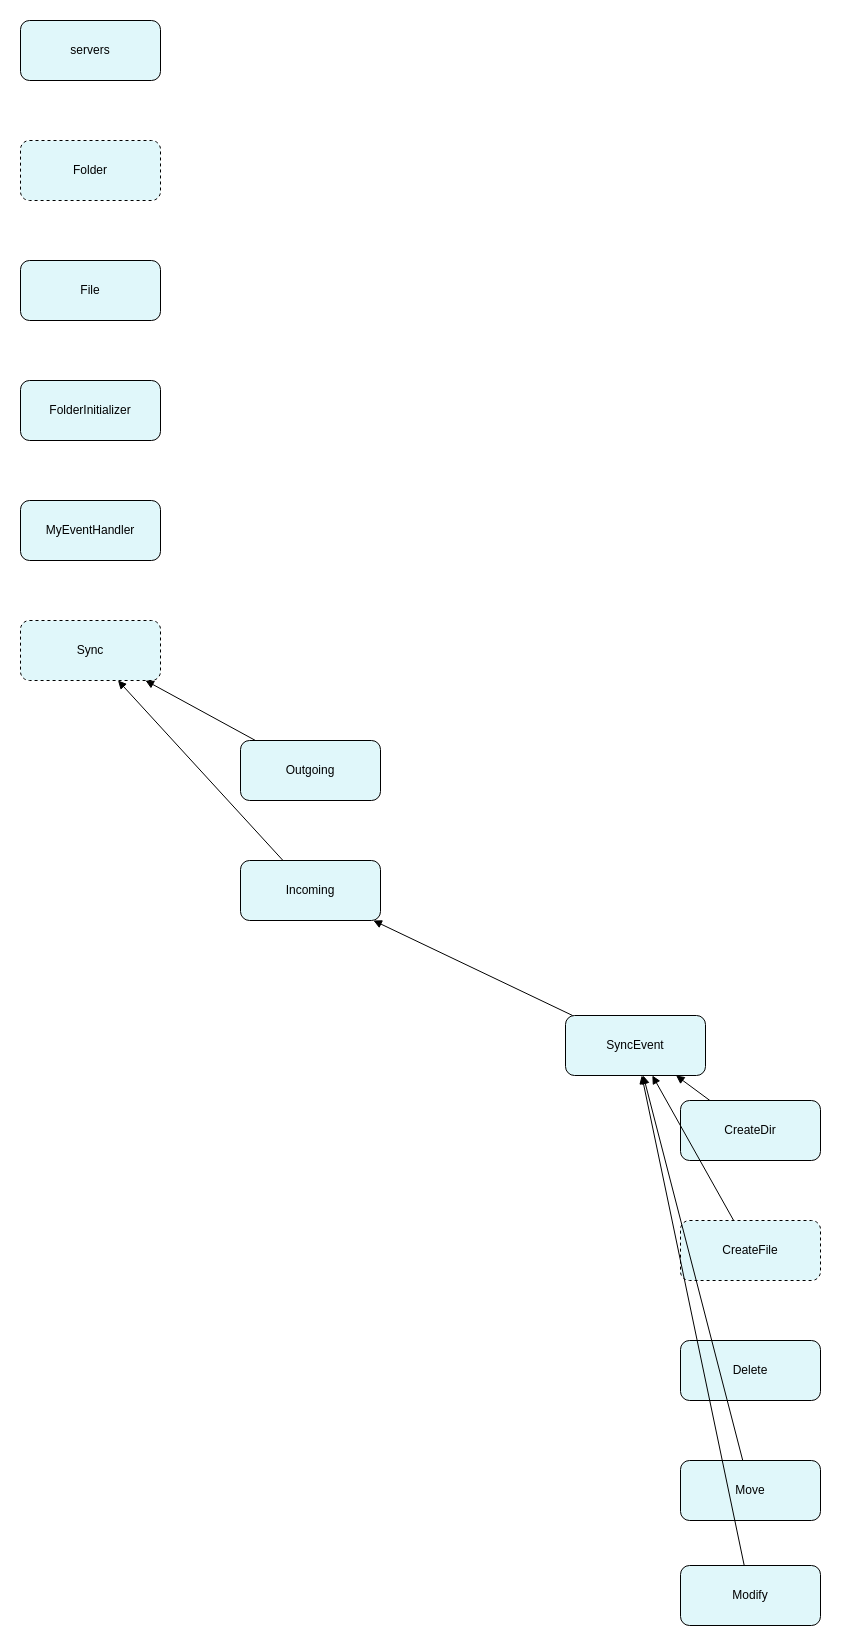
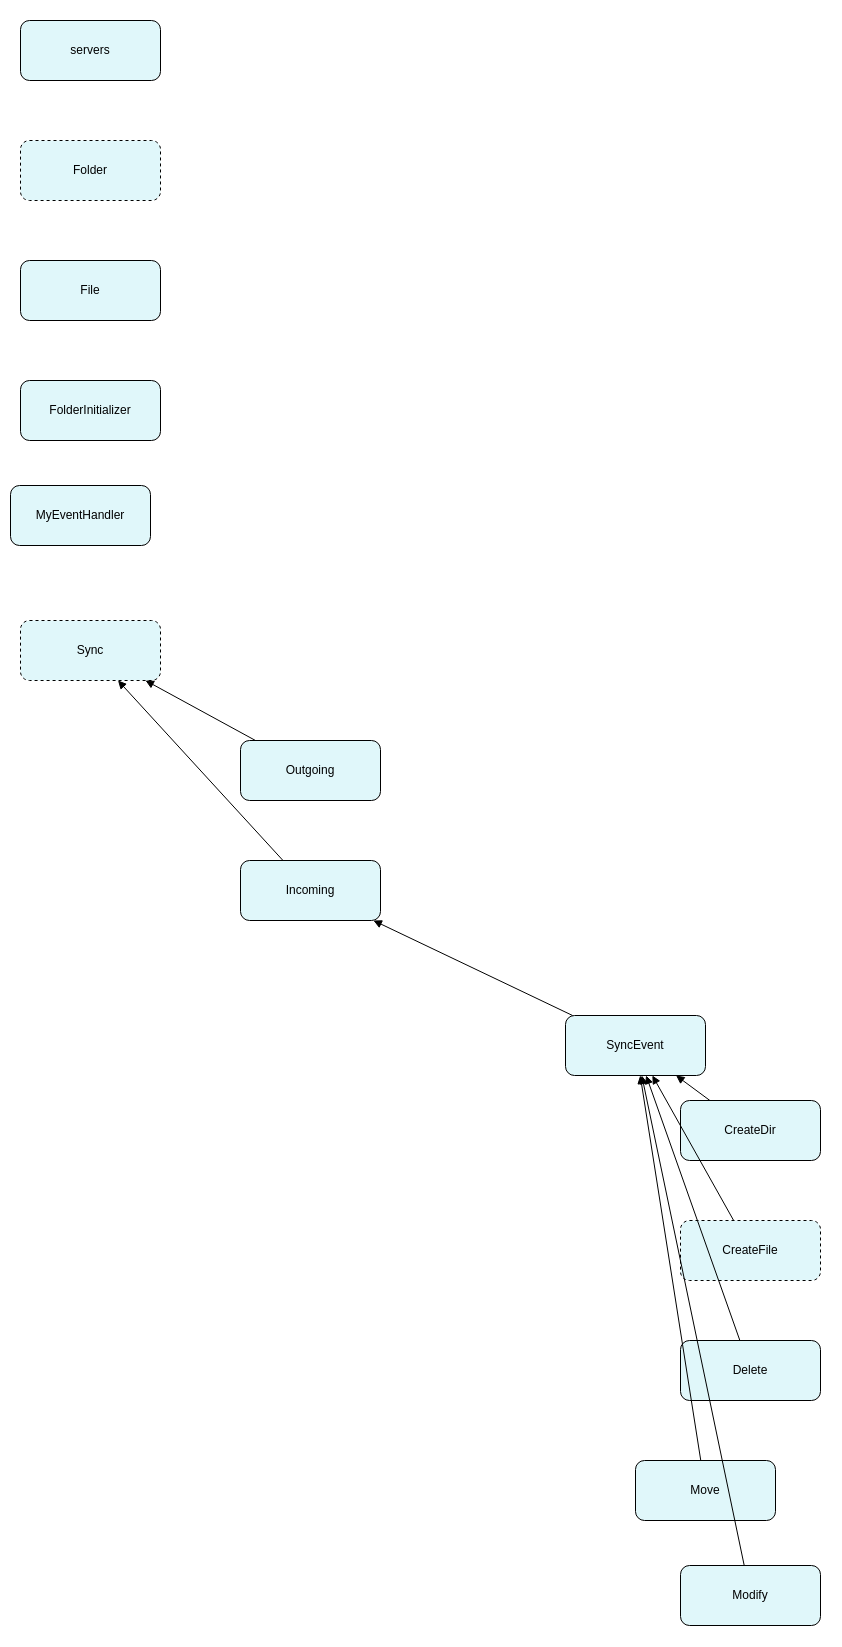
  <mxCell id="0" />
  <mxCell id="1" parent="0" />
  <mxCell id="2" value="servers" style="rounded=1;whiteSpace=wrap;html=1;fillColor=#e0f7fa;" vertex="1" parent="1"><mxGeometry x="20" y="20" width="140" height="60" as="geometry" /></mxCell>
  <mxCell id="3" value="Folder" style="rounded=1;whiteSpace=wrap;html=1;fillColor=#e0f7fa;dashed=1;" vertex="1" parent="1"><mxGeometry x="20" y="140" width="140" height="60" as="geometry" /></mxCell>
  <mxCell id="4" value="File" style="rounded=1;whiteSpace=wrap;html=1;fillColor=#e0f7fa;" vertex="1" parent="1"><mxGeometry x="20" y="260" width="140" height="60" as="geometry" /></mxCell>
  <mxCell id="5" value="FolderInitializer" style="rounded=1;whiteSpace=wrap;html=1;fillColor=#e0f7fa;" vertex="1" parent="1"><mxGeometry x="20" y="380" width="140" height="60" as="geometry" /></mxCell>
- <mxCell id="6" value="MyEventHandler" style="rounded=1;whiteSpace=wrap;html=1;fillColor=#e0f7fa;" vertex="1" parent="1"><mxGeometry x="20" y="500" width="140" height="60" as="geometry" /></mxCell>
+ <mxCell id="6" value="MyEventHandler" style="rounded=1;whiteSpace=wrap;html=1;fillColor=#e0f7fa;" vertex="1" parent="1"><mxGeometry x="10" y="485" width="140" height="60" as="geometry" /></mxCell>
  <mxCell id="7" value="Sync" style="rounded=1;whiteSpace=wrap;html=1;fillColor=#e0f7fa;dashed=1;" vertex="1" parent="1"><mxGeometry x="20" y="620" width="140" height="60" as="geometry" /></mxCell>
  <mxCell id="8" value="Outgoing" style="rounded=1;whiteSpace=wrap;html=1;fillColor=#e0f7fa;" vertex="1" parent="1"><mxGeometry x="240" y="740" width="140" height="60" as="geometry" /></mxCell>
  <mxCell id="9" value="Incoming" style="rounded=1;whiteSpace=wrap;html=1;fillColor=#e0f7fa;" vertex="1" parent="1"><mxGeometry x="240" y="860" width="140" height="60" as="geometry" /></mxCell>
  <mxCell id="10" value="SyncEvent" style="rounded=1;whiteSpace=wrap;html=1;fillColor=#e0f7fa;" vertex="1" parent="1"><mxGeometry x="565" y="1015" width="140" height="60" as="geometry" /></mxCell>
  <mxCell id="11" value="CreateDir" style="rounded=1;whiteSpace=wrap;html=1;fillColor=#e0f7fa;" vertex="1" parent="1"><mxGeometry x="680" y="1100" width="140" height="60" as="geometry" /></mxCell>
  <mxCell id="12" value="CreateFile" style="rounded=1;whiteSpace=wrap;html=1;fillColor=#e0f7fa;dashed=1;" vertex="1" parent="1"><mxGeometry x="680" y="1220" width="140" height="60" as="geometry" /></mxCell>
  <mxCell id="13" value="Delete" style="rounded=1;whiteSpace=wrap;html=1;fillColor=#e0f7fa;" vertex="1" parent="1"><mxGeometry x="680" y="1340" width="140" height="60" as="geometry" /></mxCell>
- <mxCell id="14" value="Move" style="rounded=1;whiteSpace=wrap;html=1;fillColor=#e0f7fa;" vertex="1" parent="1"><mxGeometry x="680" y="1460" width="140" height="60" as="geometry" /></mxCell>
+ <mxCell id="14" value="Move" style="rounded=1;whiteSpace=wrap;html=1;fillColor=#e0f7fa;" vertex="1" parent="1"><mxGeometry x="635" y="1460" width="140" height="60" as="geometry" /></mxCell>
  <mxCell id="15" value="Modify" style="rounded=1;whiteSpace=wrap;html=1;fillColor=#e0f7fa;" vertex="1" parent="1"><mxGeometry x="680" y="1565" width="140" height="60" as="geometry" /></mxCell>
  <mxCell id="16" value="" style="endArrow=block;html=1;rounded=1;" edge="1" parent="1" source="8" target="7"><mxGeometry relative="1" as="geometry" /></mxCell>
  <mxCell id="17" value="" style="endArrow=block;html=1;rounded=1;" edge="1" parent="1" source="9" target="7"><mxGeometry relative="1" as="geometry" /></mxCell>
  <mxCell id="18" value="" style="endArrow=block;html=1;rounded=1;" edge="1" parent="1" source="10" target="9"><mxGeometry relative="1" as="geometry" /></mxCell>
  <mxCell id="19" value="" style="endArrow=block;html=1;rounded=1;" edge="1" parent="1" source="11" target="10"><mxGeometry relative="1" as="geometry" /></mxCell>
  <mxCell id="20" value="" style="endArrow=block;html=1;rounded=1;" edge="1" parent="1" source="12" target="10"><mxGeometry relative="1" as="geometry" /></mxCell>
+ <mxCell id="21" value="" style="endArrow=block;html=1;rounded=1;" edge="1" parent="1" source="13" target="10"><mxGeometry relative="1" as="geometry" /></mxCell>
  <mxCell id="22" value="" style="endArrow=block;html=1;rounded=1;" edge="1" parent="1" source="14" target="10"><mxGeometry relative="1" as="geometry" /></mxCell>
  <mxCell id="23" value="" style="endArrow=block;html=1;rounded=1;" edge="1" parent="1" source="15" target="10"><mxGeometry relative="1" as="geometry" /></mxCell>
